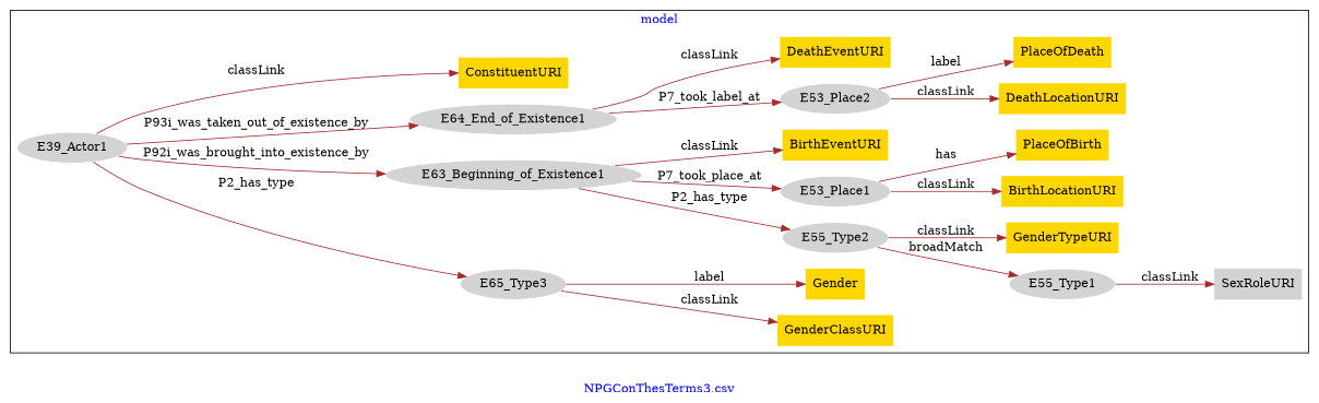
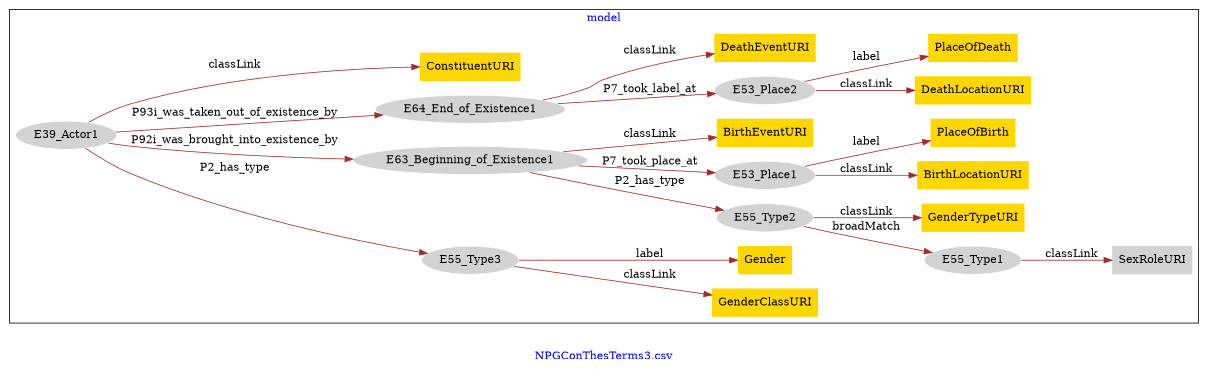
  digraph {
    fontcolor=blue
    label="NPGConThesTerms3.csv"
    rankdir=LR
    remincross=true
    node [fillcolor=gold style=filled shape=plaintext]
    edge [color=brown fontcolor=black]
    n1 [color=white fillcolor=lightgray label=E39_Actor1 shape=""]
-   n2 [color=white fillcolor=lightgray label=E65_Type3 shape=""]
+   n2 [color=white fillcolor=lightgray label=E55_Type3 shape=""]
    n3 [color=white fillcolor=lightgray label=E63_Beginning_of_Existence1 shape=""]
    n4 [color=white fillcolor=lightgray label=E64_End_of_Existence1 shape=""]
    n5 [color=white fillcolor=lightgray label=E55_Type2 shape=""]
    n6 [color=white fillcolor=lightgray label=E55_Type1 shape=""]
    n7 [color=white fillcolor=lightgray label=E53_Place1 shape=""]
    n8 [color=white fillcolor=lightgray label=E53_Place2 shape=""]
    n9 [label=GenderClassURI]
    n10 [label=DeathEventURI]
    n11 [label=BirthLocationURI]
    n12 [label=ConstituentURI]
    n13 [label=DeathLocationURI]
    n14 [label=GenderTypeURI]
    n15 [label=BirthEventURI]
    n16 [label=Gender]
    n17 [label=PlaceOfDeath]
    n18 [fillcolor=lightgray label=SexRoleURI]
    n19 [label=PlaceOfBirth]
    subgraph cluster_1 {
      label=model
      n1
      n2
      n3
      n4
      n5
      n6
      n7
      n8
      n9
      n10
      n11
      n12
      n13
      n14
      n15
      n16
      n17
      n18
      n19
    }
    n1 -> n2 [label=P2_has_type]
    n1 -> n3 [label=P92i_was_brought_into_existence_by]
    n1 -> n4 [label=P93i_was_taken_out_of_existence_by]
    n1 -> n12 [label=classLink]
    n2 -> n9 [label=classLink]
    n2 -> n16 [label=label]
    n3 -> n5 [label=P2_has_type]
    n3 -> n7 [label=P7_took_place_at]
    n3 -> n15 [label=classLink]
    n4 -> n8 [label=P7_took_label_at]
    n4 -> n10 [label=classLink]
    n5 -> n6 [label=broadMatch]
    n5 -> n14 [label=classLink]
    n6 -> n18 [label=classLink]
    n7 -> n11 [label=classLink]
-   n7 -> n19 [label=has]
+   n7 -> n19 [label=label]
    n8 -> n13 [label=classLink]
    n8 -> n17 [label=label]
  }
